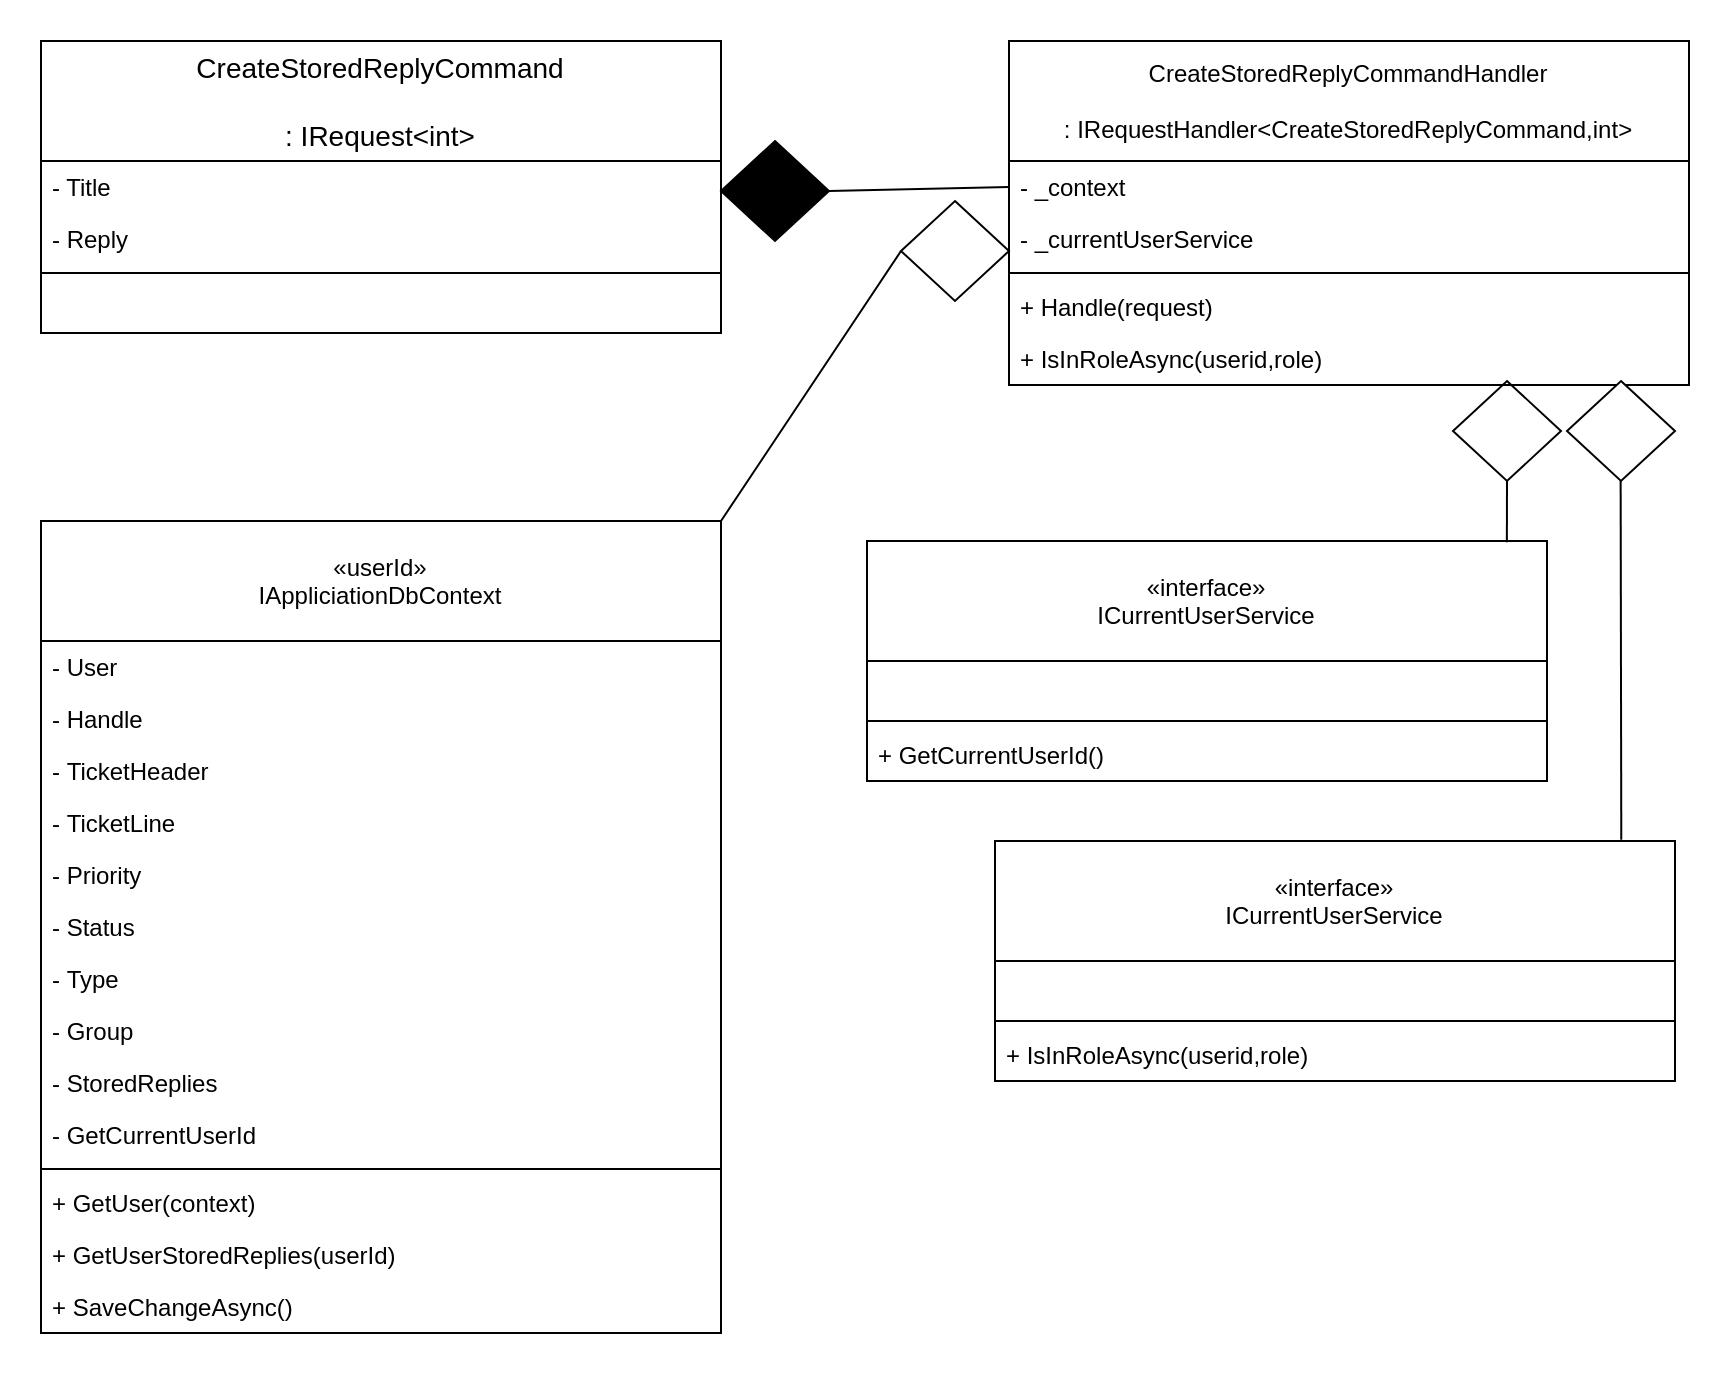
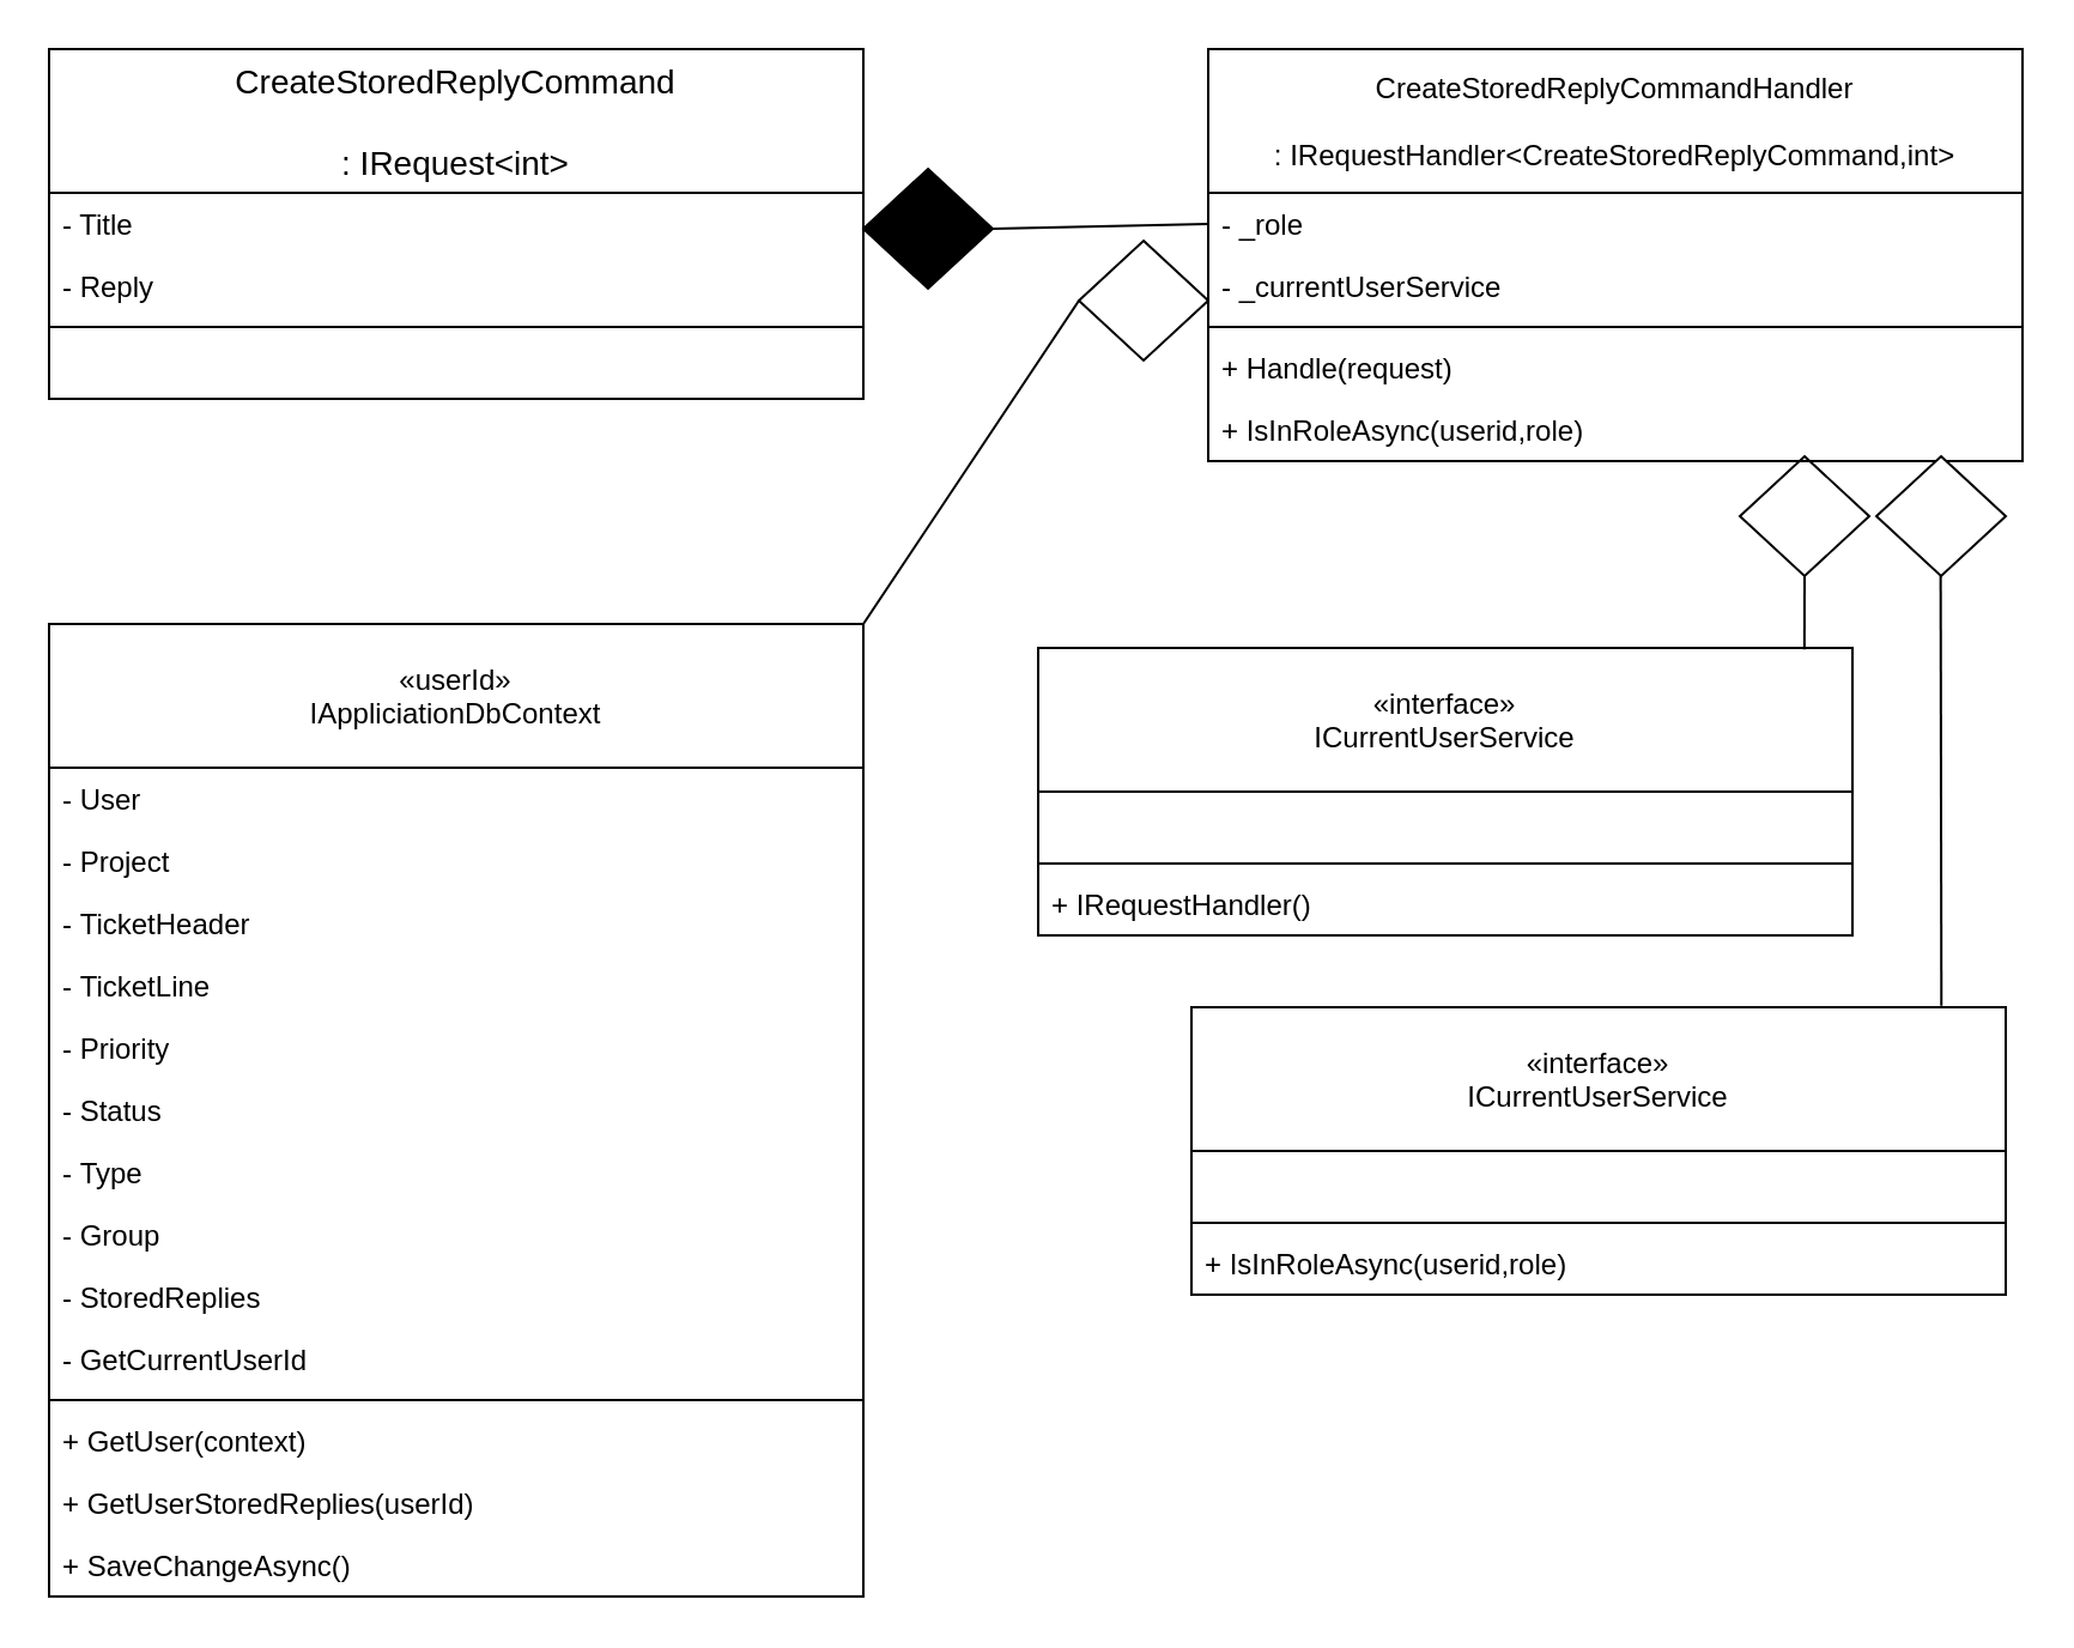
  <mxCell id="0" />
  <mxCell id="1" parent="0" />
  <mxCell id="2" value="" style="endArrow=none;html=1;entryX=0;entryY=0.5;entryDx=0;entryDy=0;exitX=1;exitY=0.5;exitDx=0;exitDy=0;exitPerimeter=0;" parent="1" source="3" target="14" edge="1"><mxGeometry width="50" height="50" relative="1" as="geometry"><mxPoint x="414" y="93" as="sourcePoint" /><mxPoint x="544" y="350" as="targetPoint" /></mxGeometry></mxCell>
  <mxCell id="3" value="" style="strokeWidth=1;html=1;shape=mxgraph.flowchart.decision;whiteSpace=wrap;fillColor=#000000;" parent="1" vertex="1"><mxGeometry x="360" y="70" width="54" height="50" as="geometry" /></mxCell>
  <mxCell id="4" value="" style="endArrow=none;html=1;entryX=1;entryY=0;entryDx=0;entryDy=0;exitX=0;exitY=0.5;exitDx=0;exitDy=0;exitPerimeter=0;" parent="1" source="5" target="19" edge="1"><mxGeometry width="50" height="50" relative="1" as="geometry"><mxPoint x="414" y="193" as="sourcePoint" /><mxPoint x="350" y="410" as="targetPoint" /></mxGeometry></mxCell>
  <mxCell id="5" value="" style="strokeWidth=1;html=1;shape=mxgraph.flowchart.decision;whiteSpace=wrap;" parent="1" vertex="1"><mxGeometry x="450" y="100" width="54" height="50" as="geometry" /></mxCell>
  <mxCell id="6" value="" style="endArrow=none;html=1;exitX=0.5;exitY=1;exitDx=0;exitDy=0;exitPerimeter=0;entryX=0.941;entryY=0.005;entryDx=0;entryDy=0;entryPerimeter=0;" parent="1" source="7" target="34" edge="1"><mxGeometry width="50" height="50" relative="1" as="geometry"><mxPoint x="632" y="227" as="sourcePoint" /><mxPoint x="759" y="436" as="targetPoint" /></mxGeometry></mxCell>
  <mxCell id="7" value="" style="strokeWidth=1;html=1;shape=mxgraph.flowchart.decision;whiteSpace=wrap;" parent="1" vertex="1"><mxGeometry x="726" y="190" width="54" height="50" as="geometry" /></mxCell>
  <mxCell id="8" value="CreateStoredReplyCommand&#10;&#10;: IRequest&lt;int&gt;" style="swimlane;fontStyle=0;childLayout=stackLayout;horizontal=1;startSize=60;horizontalStack=0;resizeParent=1;resizeParentMax=0;resizeLast=0;collapsible=1;marginBottom=0;align=center;fontSize=14;" parent="1" vertex="1"><mxGeometry x="20" width="340" height="146" as="geometry" y="20" /></mxCell>
  <mxCell id="9" value="- Title" style="text;strokeColor=none;fillColor=none;align=left;verticalAlign=top;spacingLeft=4;spacingRight=4;overflow=hidden;rotatable=0;points=[[0,0.5],[1,0.5]];portConstraint=eastwest;" parent="8" vertex="1"><mxGeometry y="60" width="340" height="26" as="geometry" /></mxCell>
  <mxCell id="10" value="- Reply" style="text;strokeColor=none;fillColor=none;align=left;verticalAlign=top;spacingLeft=4;spacingRight=4;overflow=hidden;rotatable=0;points=[[0,0.5],[1,0.5]];portConstraint=eastwest;" parent="8" vertex="1"><mxGeometry y="86" width="340" height="26" as="geometry" /></mxCell>
  <mxCell id="11" value="" style="line;strokeWidth=1;fillColor=none;align=left;verticalAlign=middle;spacingTop=-1;spacingLeft=3;spacingRight=3;rotatable=0;labelPosition=right;points=[];portConstraint=eastwest;" parent="8" vertex="1"><mxGeometry y="112" width="340" height="8" as="geometry" /></mxCell>
  <mxCell id="12" value=" " style="text;strokeColor=none;fillColor=none;align=left;verticalAlign=top;spacingLeft=4;spacingRight=4;overflow=hidden;rotatable=0;points=[[0,0.5],[1,0.5]];portConstraint=eastwest;" parent="8" vertex="1"><mxGeometry y="120" width="340" height="26" as="geometry" /></mxCell>
  <mxCell id="13" value="CreateStoredReplyCommandHandler&#10;&#10;: IRequestHandler&lt;CreateStoredReplyCommand,int&gt;" style="swimlane;fontStyle=0;childLayout=stackLayout;horizontal=1;startSize=60;fillColor=none;horizontalStack=0;resizeParent=1;resizeParentMax=0;resizeLast=0;collapsible=1;marginBottom=0;" parent="1" vertex="1"><mxGeometry x="504" width="340" height="172" as="geometry" y="20" /></mxCell>
- <mxCell id="14" value="- _context" style="text;strokeColor=none;fillColor=none;align=left;verticalAlign=top;spacingLeft=4;spacingRight=4;overflow=hidden;rotatable=0;points=[[0,0.5],[1,0.5]];portConstraint=eastwest;" parent="13" vertex="1"><mxGeometry y="60" width="340" height="26" as="geometry" /></mxCell>
+ <mxCell id="14" value="- _role" style="text;strokeColor=none;fillColor=none;align=left;verticalAlign=top;spacingLeft=4;spacingRight=4;overflow=hidden;rotatable=0;points=[[0,0.5],[1,0.5]];portConstraint=eastwest;" parent="13" vertex="1"><mxGeometry y="60" width="340" height="26" as="geometry" /></mxCell>
  <mxCell id="15" value="- _currentUserService" style="text;strokeColor=none;fillColor=none;align=left;verticalAlign=top;spacingLeft=4;spacingRight=4;overflow=hidden;rotatable=0;points=[[0,0.5],[1,0.5]];portConstraint=eastwest;" parent="13" vertex="1"><mxGeometry y="86" width="340" height="26" as="geometry" /></mxCell>
  <mxCell id="16" value="" style="line;strokeWidth=1;fillColor=none;align=left;verticalAlign=middle;spacingTop=-1;spacingLeft=3;spacingRight=3;rotatable=0;labelPosition=right;points=[];portConstraint=eastwest;" parent="13" vertex="1"><mxGeometry y="112" width="340" height="8" as="geometry" /></mxCell>
  <mxCell id="17" value="+ Handle(request)" style="text;strokeColor=none;fillColor=none;align=left;verticalAlign=top;spacingLeft=4;spacingRight=4;overflow=hidden;rotatable=0;points=[[0,0.5],[1,0.5]];portConstraint=eastwest;" parent="13" vertex="1"><mxGeometry y="120" width="340" height="26" as="geometry" /></mxCell>
  <mxCell id="18" value="+ IsInRoleAsync(userid,role)" style="text;strokeColor=none;fillColor=none;align=left;verticalAlign=top;spacingLeft=4;spacingRight=4;overflow=hidden;rotatable=0;points=[[0,0.5],[1,0.5]];portConstraint=eastwest;" vertex="1" parent="13"><mxGeometry y="146" width="340" height="26" as="geometry" /></mxCell>
  <mxCell id="19" value="«userId»&#10;IAppliciationDbContext" style="swimlane;fontStyle=0;childLayout=stackLayout;horizontal=1;startSize=60;fillColor=none;horizontalStack=0;resizeParent=1;resizeParentMax=0;resizeLast=0;collapsible=1;marginBottom=0;" parent="1" vertex="1"><mxGeometry x="20" y="260" width="340" height="406" as="geometry" /></mxCell>
  <mxCell id="20" value="- User" style="text;strokeColor=none;fillColor=none;align=left;verticalAlign=top;spacingLeft=4;spacingRight=4;overflow=hidden;rotatable=0;points=[[0,0.5],[1,0.5]];portConstraint=eastwest;" parent="19" vertex="1"><mxGeometry y="60" width="340" height="26" as="geometry" /></mxCell>
- <mxCell id="21" value="- Handle" style="text;strokeColor=none;fillColor=none;align=left;verticalAlign=top;spacingLeft=4;spacingRight=4;overflow=hidden;rotatable=0;points=[[0,0.5],[1,0.5]];portConstraint=eastwest;" parent="19" vertex="1"><mxGeometry y="86" width="340" height="26" as="geometry" /></mxCell>
+ <mxCell id="21" value="- Project" style="text;strokeColor=none;fillColor=none;align=left;verticalAlign=top;spacingLeft=4;spacingRight=4;overflow=hidden;rotatable=0;points=[[0,0.5],[1,0.5]];portConstraint=eastwest;" parent="19" vertex="1"><mxGeometry y="86" width="340" height="26" as="geometry" /></mxCell>
  <mxCell id="22" value="- TicketHeader" style="text;strokeColor=none;fillColor=none;align=left;verticalAlign=top;spacingLeft=4;spacingRight=4;overflow=hidden;rotatable=0;points=[[0,0.5],[1,0.5]];portConstraint=eastwest;" parent="19" vertex="1"><mxGeometry y="112" width="340" height="26" as="geometry" /></mxCell>
  <mxCell id="23" value="- TicketLine" style="text;strokeColor=none;fillColor=none;align=left;verticalAlign=top;spacingLeft=4;spacingRight=4;overflow=hidden;rotatable=0;points=[[0,0.5],[1,0.5]];portConstraint=eastwest;" parent="19" vertex="1"><mxGeometry y="138" width="340" height="26" as="geometry" /></mxCell>
  <mxCell id="24" value="- Priority" style="text;strokeColor=none;fillColor=none;align=left;verticalAlign=top;spacingLeft=4;spacingRight=4;overflow=hidden;rotatable=0;points=[[0,0.5],[1,0.5]];portConstraint=eastwest;" parent="19" vertex="1"><mxGeometry y="164" width="340" height="26" as="geometry" /></mxCell>
  <mxCell id="25" value="- Status" style="text;strokeColor=none;fillColor=none;align=left;verticalAlign=top;spacingLeft=4;spacingRight=4;overflow=hidden;rotatable=0;points=[[0,0.5],[1,0.5]];portConstraint=eastwest;" parent="19" vertex="1"><mxGeometry y="190" width="340" height="26" as="geometry" /></mxCell>
  <mxCell id="26" value="- Type" style="text;strokeColor=none;fillColor=none;align=left;verticalAlign=top;spacingLeft=4;spacingRight=4;overflow=hidden;rotatable=0;points=[[0,0.5],[1,0.5]];portConstraint=eastwest;" parent="19" vertex="1"><mxGeometry y="216" width="340" height="26" as="geometry" /></mxCell>
  <mxCell id="27" value="- Group" style="text;strokeColor=none;fillColor=none;align=left;verticalAlign=top;spacingLeft=4;spacingRight=4;overflow=hidden;rotatable=0;points=[[0,0.5],[1,0.5]];portConstraint=eastwest;" parent="19" vertex="1"><mxGeometry y="242" width="340" height="26" as="geometry" /></mxCell>
  <mxCell id="28" value="- StoredReplies" style="text;strokeColor=none;fillColor=none;align=left;verticalAlign=top;spacingLeft=4;spacingRight=4;overflow=hidden;rotatable=0;points=[[0,0.5],[1,0.5]];portConstraint=eastwest;" parent="19" vertex="1"><mxGeometry y="268" width="340" height="26" as="geometry" /></mxCell>
  <mxCell id="29" value="- GetCurrentUserId" style="text;strokeColor=none;fillColor=none;align=left;verticalAlign=top;spacingLeft=4;spacingRight=4;overflow=hidden;rotatable=0;points=[[0,0.5],[1,0.5]];portConstraint=eastwest;" parent="19" vertex="1"><mxGeometry y="294" width="340" height="26" as="geometry" /></mxCell>
  <mxCell id="30" value="" style="line;strokeWidth=1;fillColor=none;align=left;verticalAlign=middle;spacingTop=-1;spacingLeft=3;spacingRight=3;rotatable=0;labelPosition=right;points=[];portConstraint=eastwest;" parent="19" vertex="1"><mxGeometry y="320" width="340" height="8" as="geometry" /></mxCell>
  <mxCell id="31" value="+ GetUser(context)" style="text;strokeColor=none;fillColor=none;align=left;verticalAlign=top;spacingLeft=4;spacingRight=4;overflow=hidden;rotatable=0;points=[[0,0.5],[1,0.5]];portConstraint=eastwest;" parent="19" vertex="1"><mxGeometry y="328" width="340" height="26" as="geometry" /></mxCell>
  <mxCell id="32" value="+ GetUserStoredReplies(userId)" style="text;strokeColor=none;fillColor=none;align=left;verticalAlign=top;spacingLeft=4;spacingRight=4;overflow=hidden;rotatable=0;points=[[0,0.5],[1,0.5]];portConstraint=eastwest;" parent="19" vertex="1"><mxGeometry y="354" width="340" height="26" as="geometry" /></mxCell>
  <mxCell id="33" value="+ SaveChangeAsync()" style="text;strokeColor=none;fillColor=none;align=left;verticalAlign=top;spacingLeft=4;spacingRight=4;overflow=hidden;rotatable=0;points=[[0,0.5],[1,0.5]];portConstraint=eastwest;" parent="19" vertex="1"><mxGeometry y="380" width="340" height="26" as="geometry" /></mxCell>
  <mxCell id="34" value="«interface»&#10;ICurrentUserService" style="swimlane;fontStyle=0;childLayout=stackLayout;horizontal=1;startSize=60;fillColor=none;horizontalStack=0;resizeParent=1;resizeParentMax=0;resizeLast=0;collapsible=1;marginBottom=0;" parent="1" vertex="1"><mxGeometry x="433" y="270" width="340" height="120" as="geometry" /></mxCell>
  <mxCell id="35" value=" " style="text;strokeColor=none;fillColor=none;align=left;verticalAlign=top;spacingLeft=4;spacingRight=4;overflow=hidden;rotatable=0;points=[[0,0.5],[1,0.5]];portConstraint=eastwest;" parent="34" vertex="1"><mxGeometry y="60" width="340" height="26" as="geometry" /></mxCell>
  <mxCell id="36" value="" style="line;strokeWidth=1;fillColor=none;align=left;verticalAlign=middle;spacingTop=-1;spacingLeft=3;spacingRight=3;rotatable=0;labelPosition=right;points=[];portConstraint=eastwest;" parent="34" vertex="1"><mxGeometry y="86" width="340" height="8" as="geometry" /></mxCell>
- <mxCell id="37" value="+ GetCurrentUserId()" style="text;strokeColor=none;fillColor=none;align=left;verticalAlign=top;spacingLeft=4;spacingRight=4;overflow=hidden;rotatable=0;points=[[0,0.5],[1,0.5]];portConstraint=eastwest;" parent="34" vertex="1"><mxGeometry y="94" width="340" height="26" as="geometry" /></mxCell>
+ <mxCell id="37" value="+ IRequestHandler()" style="text;strokeColor=none;fillColor=none;align=left;verticalAlign=top;spacingLeft=4;spacingRight=4;overflow=hidden;rotatable=0;points=[[0,0.5],[1,0.5]];portConstraint=eastwest;" parent="34" vertex="1"><mxGeometry y="94" width="340" height="26" as="geometry" /></mxCell>
  <mxCell id="38" value="" style="strokeWidth=1;html=1;shape=mxgraph.flowchart.decision;whiteSpace=wrap;" vertex="1" parent="1"><mxGeometry x="783" y="190" width="54" height="50" as="geometry" /></mxCell>
  <mxCell id="39" value="«interface»&#10;ICurrentUserService" style="swimlane;fontStyle=0;childLayout=stackLayout;horizontal=1;startSize=60;fillColor=none;horizontalStack=0;resizeParent=1;resizeParentMax=0;resizeLast=0;collapsible=1;marginBottom=0;" vertex="1" parent="1"><mxGeometry x="497" y="420" width="340" height="120" as="geometry" /></mxCell>
  <mxCell id="40" value=" " style="text;strokeColor=none;fillColor=none;align=left;verticalAlign=top;spacingLeft=4;spacingRight=4;overflow=hidden;rotatable=0;points=[[0,0.5],[1,0.5]];portConstraint=eastwest;" vertex="1" parent="39"><mxGeometry y="60" width="340" height="26" as="geometry" /></mxCell>
  <mxCell id="41" value="" style="line;strokeWidth=1;fillColor=none;align=left;verticalAlign=middle;spacingTop=-1;spacingLeft=3;spacingRight=3;rotatable=0;labelPosition=right;points=[];portConstraint=eastwest;" vertex="1" parent="39"><mxGeometry y="86" width="340" height="8" as="geometry" /></mxCell>
  <mxCell id="42" value="+ IsInRoleAsync(userid,role)" style="text;strokeColor=none;fillColor=none;align=left;verticalAlign=top;spacingLeft=4;spacingRight=4;overflow=hidden;rotatable=0;points=[[0,0.5],[1,0.5]];portConstraint=eastwest;" vertex="1" parent="39"><mxGeometry y="94" width="340" height="26" as="geometry" /></mxCell>
  <mxCell id="43" value="" style="endArrow=none;html=1;exitX=0.5;exitY=1;exitDx=0;exitDy=0;exitPerimeter=0;entryX=0.921;entryY=-0.005;entryDx=0;entryDy=0;entryPerimeter=0;" edge="1" parent="1" target="39"><mxGeometry width="50" height="50" relative="1" as="geometry"><mxPoint x="809.82" y="240" as="sourcePoint" /><mxPoint x="809.76" y="270.6" as="targetPoint" /></mxGeometry></mxCell>
